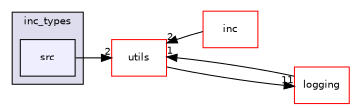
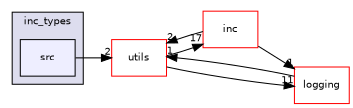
  digraph {
    compound=true
    rankdir=LR
    node [fillcolor=white fontname=Helvetica fontsize=10 shape=box style=filled color=red]
    edge [headlabel=2 labeldistance=1.5 labelfontname=Helvetica labelfontsize=10]
    n1 [fillcolor="#eeeeff" label=src pencolor=black color=""]
    n2 [label=utils]
    n3 [label=inc]
    n4 [label=logging]
    subgraph cluster_1 {
      bgcolor="#ddddee"
      fontname=Helvetica
      fontsize=10
      label=inc_types
      pencolor=black
      n1
    }
    n1 -> n2
+   n2 -> n3 [headlabel=17]
    n2 -> n4 [headlabel=11]
    n3 -> n2
+   n3 -> n4 [headlabel=1]
    n4 -> n2 [headlabel=1]
  }
